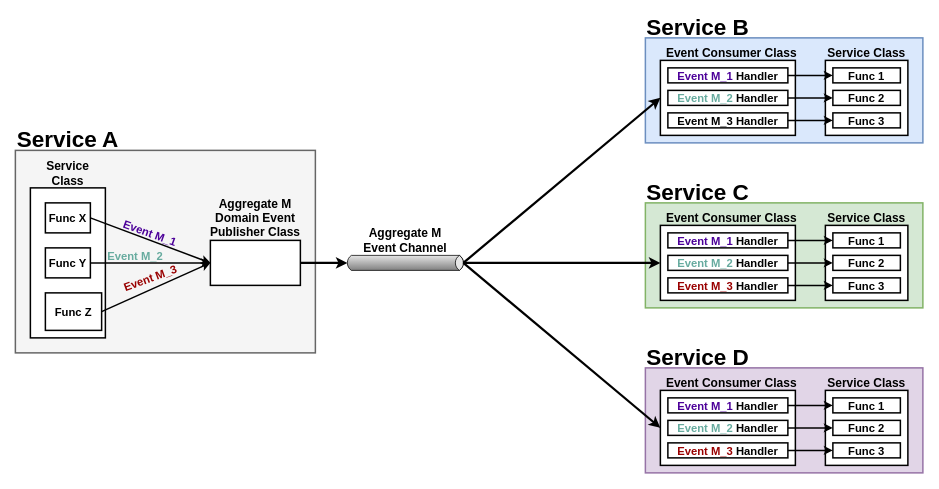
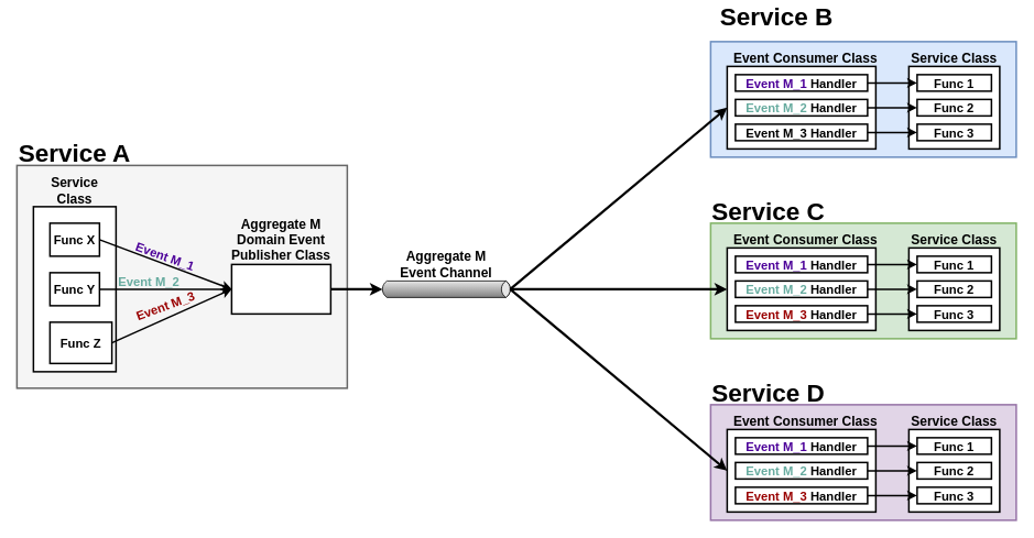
  <mxCell id="0" />
  <mxCell id="1" parent="0" />
  <mxCell id="2" value="" style="rounded=0;whiteSpace=wrap;html=1;strokeWidth=2;fillColor=#dae8fc;strokeColor=#6c8ebf;" parent="1" vertex="1"><mxGeometry x="860" y="50" width="370" height="140" as="geometry" /></mxCell>
  <mxCell id="3" value="" style="rounded=0;whiteSpace=wrap;html=1;strokeWidth=2;fillColor=#f5f5f5;strokeColor=#666666;fontColor=#333333;" parent="1" vertex="1"><mxGeometry x="20" y="200" width="400" height="270" as="geometry" /></mxCell>
  <mxCell id="4" value="" style="rounded=0;whiteSpace=wrap;html=1;strokeWidth=2;" parent="1" vertex="1"><mxGeometry x="40" y="250" width="100" height="200" as="geometry" /></mxCell>
  <mxCell id="5" value="&lt;font style=&quot;font-size: 15px&quot;&gt;&lt;b&gt;Func X&lt;/b&gt;&lt;/font&gt;" style="rounded=0;whiteSpace=wrap;html=1;strokeWidth=2;" parent="1" vertex="1"><mxGeometry x="60" y="270" width="60" height="40" as="geometry" /></mxCell>
  <mxCell id="6" value="&lt;font style=&quot;font-size: 15px&quot;&gt;&lt;b&gt;Func Y&lt;/b&gt;&lt;/font&gt;" style="rounded=0;whiteSpace=wrap;html=1;strokeWidth=2;" parent="1" vertex="1"><mxGeometry x="60" y="330" width="60" height="40" as="geometry" /></mxCell>
  <mxCell id="7" value="&lt;font style=&quot;font-size: 15px&quot;&gt;&lt;b&gt;Func Z&lt;/b&gt;&lt;/font&gt;" style="rounded=0;whiteSpace=wrap;html=1;strokeWidth=2;" parent="1" vertex="1"><mxGeometry x="60" y="390" width="75" height="50" as="geometry" /></mxCell>
  <mxCell id="8" value="" style="strokeWidth=1;outlineConnect=0;dashed=0;align=center;html=1;fontSize=8;shape=mxgraph.eip.messageChannel;verticalLabelPosition=bottom;labelBackgroundColor=#ffffff;verticalAlign=top;" parent="1" vertex="1"><mxGeometry x="460" y="340" width="160" height="20" as="geometry" /></mxCell>
  <mxCell id="9" value="&lt;font style=&quot;font-size: 16px&quot;&gt;&lt;b&gt;Aggregate M Event Channel&lt;/b&gt;&lt;/font&gt;" style="text;html=1;strokeColor=none;fillColor=none;align=center;verticalAlign=middle;whiteSpace=wrap;rounded=0;" parent="1" vertex="1"><mxGeometry x="470" y="300" width="140" height="40" as="geometry" /></mxCell>
  <mxCell id="10" value="&lt;font size=&quot;1&quot;&gt;&lt;b style=&quot;font-size: 30px&quot;&gt;Service A&lt;/b&gt;&lt;/font&gt;" style="text;html=1;strokeColor=none;fillColor=none;align=center;verticalAlign=middle;whiteSpace=wrap;rounded=0;" parent="1" vertex="1"><mxGeometry x="20" y="170" width="140" height="30" as="geometry" /></mxCell>
  <mxCell id="11" value="" style="rounded=0;whiteSpace=wrap;html=1;strokeWidth=2;" parent="1" vertex="1"><mxGeometry x="880" y="80" width="180" height="100" as="geometry" /></mxCell>
  <mxCell id="12" value="&lt;font style=&quot;font-size: 15px&quot;&gt;&lt;b&gt;&lt;font color=&quot;#4c0099&quot;&gt;Event M_1&lt;/font&gt; Handler&lt;/b&gt;&lt;/font&gt;" style="rounded=0;whiteSpace=wrap;html=1;strokeWidth=2;" parent="1" vertex="1"><mxGeometry x="890" y="90" width="160" height="20" as="geometry" /></mxCell>
  <mxCell id="13" value="&lt;font style=&quot;font-size: 15px&quot;&gt;&lt;b&gt;&lt;font color=&quot;#67ab9f&quot;&gt;Event M_2&lt;/font&gt; Handler&lt;/b&gt;&lt;/font&gt;" style="rounded=0;whiteSpace=wrap;html=1;strokeWidth=2;" parent="1" vertex="1"><mxGeometry x="890" y="120" width="160" height="20" as="geometry" /></mxCell>
  <mxCell id="14" value="&lt;font style=&quot;font-size: 15px&quot;&gt;&lt;b&gt;Event M_3 Handler&lt;/b&gt;&lt;/font&gt;" style="rounded=0;whiteSpace=wrap;html=1;strokeWidth=2;" parent="1" vertex="1"><mxGeometry x="890" y="150" width="160" height="20" as="geometry" /></mxCell>
  <mxCell id="15" value="&lt;font style=&quot;font-size: 16px&quot;&gt;&lt;b&gt;Event Consumer Class&lt;/b&gt;&lt;/font&gt;" style="text;html=1;strokeColor=none;fillColor=none;align=center;verticalAlign=middle;whiteSpace=wrap;rounded=0;" parent="1" vertex="1"><mxGeometry x="870" y="60" width="210" height="20" as="geometry" /></mxCell>
- <mxCell id="16" value="&lt;font size=&quot;1&quot;&gt;&lt;b style=&quot;font-size: 30px&quot;&gt;Service B&lt;/b&gt;&lt;/font&gt;" style="text;html=1;strokeColor=none;fillColor=none;align=center;verticalAlign=middle;whiteSpace=wrap;rounded=0;" parent="1" vertex="1"><mxGeometry x="860" y="20" width="140" height="30" as="geometry" /></mxCell>
+ <mxCell id="16" value="&lt;font size=&quot;1&quot;&gt;&lt;b style=&quot;font-size: 30px&quot;&gt;Service B&lt;/b&gt;&lt;/font&gt;" style="text;html=1;strokeColor=none;fillColor=none;align=center;verticalAlign=middle;whiteSpace=wrap;rounded=0;" parent="1" vertex="1"><mxGeometry x="870" y="5" width="140" height="30" as="geometry" /></mxCell>
  <mxCell id="17" value="" style="rounded=0;whiteSpace=wrap;html=1;strokeWidth=2;" parent="1" vertex="1"><mxGeometry x="1100" y="80" width="110" height="100" as="geometry" /></mxCell>
  <mxCell id="18" value="&lt;font style=&quot;font-size: 16px&quot;&gt;&lt;b&gt;Service Class&lt;/b&gt;&lt;/font&gt;" style="text;html=1;strokeColor=none;fillColor=none;align=center;verticalAlign=middle;whiteSpace=wrap;rounded=0;" parent="1" vertex="1"><mxGeometry x="1100" y="60" width="110" height="20" as="geometry" /></mxCell>
  <mxCell id="19" value="&lt;font style=&quot;font-size: 16px&quot;&gt;&lt;b&gt;Service&lt;br&gt;Class&lt;/b&gt;&lt;/font&gt;" style="text;html=1;strokeColor=none;fillColor=none;align=center;verticalAlign=middle;whiteSpace=wrap;rounded=0;" parent="1" vertex="1"><mxGeometry x="50" y="210" width="80" height="40" as="geometry" /></mxCell>
  <mxCell id="20" value="&lt;font style=&quot;font-size: 15px&quot;&gt;&lt;b&gt;Func 1&lt;/b&gt;&lt;/font&gt;" style="rounded=0;whiteSpace=wrap;html=1;strokeWidth=2;" parent="1" vertex="1"><mxGeometry x="1110" y="90" width="90" height="20" as="geometry" /></mxCell>
  <mxCell id="21" value="&lt;font style=&quot;font-size: 15px&quot;&gt;&lt;b&gt;Func 2&lt;/b&gt;&lt;/font&gt;" style="rounded=0;whiteSpace=wrap;html=1;strokeWidth=2;" parent="1" vertex="1"><mxGeometry x="1110" y="120" width="90" height="20" as="geometry" /></mxCell>
  <mxCell id="22" value="&lt;font style=&quot;font-size: 15px&quot;&gt;&lt;b&gt;Func 3&lt;/b&gt;&lt;/font&gt;" style="rounded=0;whiteSpace=wrap;html=1;strokeWidth=2;" parent="1" vertex="1"><mxGeometry x="1110" y="150" width="90" height="20" as="geometry" /></mxCell>
  <mxCell id="23" value="" style="rounded=0;whiteSpace=wrap;html=1;strokeWidth=2;fillColor=#d5e8d4;strokeColor=#82b366;" parent="1" vertex="1"><mxGeometry x="860" y="270" width="370" height="140" as="geometry" /></mxCell>
  <mxCell id="24" value="" style="rounded=0;whiteSpace=wrap;html=1;strokeWidth=2;" parent="1" vertex="1"><mxGeometry x="880" y="300" width="180" height="100" as="geometry" /></mxCell>
  <mxCell id="25" value="&lt;font style=&quot;font-size: 15px&quot;&gt;&lt;b&gt;&lt;font color=&quot;#4c0099&quot;&gt;Event M_1&lt;/font&gt; Handler&lt;/b&gt;&lt;/font&gt;" style="rounded=0;whiteSpace=wrap;html=1;strokeWidth=2;" parent="1" vertex="1"><mxGeometry x="890" y="310" width="160" height="20" as="geometry" /></mxCell>
  <mxCell id="26" value="&lt;font style=&quot;font-size: 15px&quot;&gt;&lt;b&gt;&lt;font color=&quot;#67ab9f&quot;&gt;Event M_2&lt;/font&gt; Handler&lt;/b&gt;&lt;/font&gt;" style="rounded=0;whiteSpace=wrap;html=1;strokeWidth=2;" parent="1" vertex="1"><mxGeometry x="890" y="340" width="160" height="20" as="geometry" /></mxCell>
  <mxCell id="27" value="&lt;font style=&quot;font-size: 15px&quot;&gt;&lt;b&gt;&lt;font color=&quot;#990000&quot;&gt;Event M_3&lt;/font&gt; Handler&lt;/b&gt;&lt;/font&gt;" style="rounded=0;whiteSpace=wrap;html=1;strokeWidth=2;" parent="1" vertex="1"><mxGeometry x="890" y="370" width="160" height="20" as="geometry" /></mxCell>
  <mxCell id="28" value="&lt;font style=&quot;font-size: 16px&quot;&gt;&lt;b&gt;Event Consumer Class&lt;/b&gt;&lt;/font&gt;" style="text;html=1;strokeColor=none;fillColor=none;align=center;verticalAlign=middle;whiteSpace=wrap;rounded=0;" parent="1" vertex="1"><mxGeometry x="870" y="280" width="210" height="20" as="geometry" /></mxCell>
  <mxCell id="29" value="&lt;font size=&quot;1&quot;&gt;&lt;b style=&quot;font-size: 30px&quot;&gt;Service C&lt;/b&gt;&lt;/font&gt;" style="text;html=1;strokeColor=none;fillColor=none;align=center;verticalAlign=middle;whiteSpace=wrap;rounded=0;" parent="1" vertex="1"><mxGeometry x="860" y="240" width="140" height="30" as="geometry" /></mxCell>
  <mxCell id="30" value="" style="rounded=0;whiteSpace=wrap;html=1;strokeWidth=2;" parent="1" vertex="1"><mxGeometry x="1100" y="300" width="110" height="100" as="geometry" /></mxCell>
  <mxCell id="31" value="&lt;font style=&quot;font-size: 16px&quot;&gt;&lt;b&gt;Service Class&lt;/b&gt;&lt;/font&gt;" style="text;html=1;strokeColor=none;fillColor=none;align=center;verticalAlign=middle;whiteSpace=wrap;rounded=0;" parent="1" vertex="1"><mxGeometry x="1100" y="280" width="110" height="20" as="geometry" /></mxCell>
  <mxCell id="32" value="&lt;font style=&quot;font-size: 15px&quot;&gt;&lt;b&gt;Func 1&lt;/b&gt;&lt;/font&gt;" style="rounded=0;whiteSpace=wrap;html=1;strokeWidth=2;" parent="1" vertex="1"><mxGeometry x="1110" y="310" width="90" height="20" as="geometry" /></mxCell>
  <mxCell id="33" value="&lt;font style=&quot;font-size: 15px&quot;&gt;&lt;b&gt;Func 2&lt;/b&gt;&lt;/font&gt;" style="rounded=0;whiteSpace=wrap;html=1;strokeWidth=2;" parent="1" vertex="1"><mxGeometry x="1110" y="340" width="90" height="20" as="geometry" /></mxCell>
  <mxCell id="34" value="&lt;font style=&quot;font-size: 15px&quot;&gt;&lt;b&gt;Func 3&lt;/b&gt;&lt;/font&gt;" style="rounded=0;whiteSpace=wrap;html=1;strokeWidth=2;" parent="1" vertex="1"><mxGeometry x="1110" y="370" width="90" height="20" as="geometry" /></mxCell>
  <mxCell id="35" value="" style="rounded=0;whiteSpace=wrap;html=1;strokeWidth=2;fillColor=#e1d5e7;strokeColor=#9673a6;" parent="1" vertex="1"><mxGeometry x="860" y="490" width="370" height="140" as="geometry" /></mxCell>
  <mxCell id="36" value="" style="rounded=0;whiteSpace=wrap;html=1;strokeWidth=2;" parent="1" vertex="1"><mxGeometry x="880" y="520" width="180" height="100" as="geometry" /></mxCell>
  <mxCell id="37" value="&lt;font style=&quot;font-size: 15px&quot;&gt;&lt;b&gt;&lt;font color=&quot;#4c0099&quot;&gt;Event M_1&lt;/font&gt; Handler&lt;/b&gt;&lt;/font&gt;" style="rounded=0;whiteSpace=wrap;html=1;strokeWidth=2;" parent="1" vertex="1"><mxGeometry x="890" y="530" width="160" height="20" as="geometry" /></mxCell>
  <mxCell id="38" value="&lt;font style=&quot;font-size: 15px&quot;&gt;&lt;b&gt;&lt;font color=&quot;#67ab9f&quot;&gt;Event M_2&lt;/font&gt; Handler&lt;/b&gt;&lt;/font&gt;" style="rounded=0;whiteSpace=wrap;html=1;strokeWidth=2;" parent="1" vertex="1"><mxGeometry x="890" y="560" width="160" height="20" as="geometry" /></mxCell>
  <mxCell id="39" value="&lt;font style=&quot;font-size: 15px&quot;&gt;&lt;b&gt;&lt;font color=&quot;#990000&quot;&gt;Event M_3&lt;/font&gt; Handler&lt;/b&gt;&lt;/font&gt;" style="rounded=0;whiteSpace=wrap;html=1;strokeWidth=2;" parent="1" vertex="1"><mxGeometry x="890" y="590" width="160" height="20" as="geometry" /></mxCell>
  <mxCell id="40" value="&lt;span style=&quot;font-size: 16px&quot;&gt;&lt;b&gt;Event Consumer Class&lt;/b&gt;&lt;/span&gt;" style="text;html=1;strokeColor=none;fillColor=none;align=center;verticalAlign=middle;whiteSpace=wrap;rounded=0;" parent="1" vertex="1"><mxGeometry x="870" y="500" width="210" height="20" as="geometry" /></mxCell>
  <mxCell id="41" value="&lt;font size=&quot;1&quot;&gt;&lt;b style=&quot;font-size: 30px&quot;&gt;Service D&lt;/b&gt;&lt;/font&gt;" style="text;html=1;strokeColor=none;fillColor=none;align=center;verticalAlign=middle;whiteSpace=wrap;rounded=0;" parent="1" vertex="1"><mxGeometry x="860" y="460" width="140" height="30" as="geometry" /></mxCell>
  <mxCell id="42" value="" style="rounded=0;whiteSpace=wrap;html=1;strokeWidth=2;" parent="1" vertex="1"><mxGeometry x="1100" y="520" width="110" height="100" as="geometry" /></mxCell>
  <mxCell id="43" value="&lt;font style=&quot;font-size: 16px&quot;&gt;&lt;b&gt;Service Class&lt;/b&gt;&lt;/font&gt;" style="text;html=1;strokeColor=none;fillColor=none;align=center;verticalAlign=middle;whiteSpace=wrap;rounded=0;" parent="1" vertex="1"><mxGeometry x="1100" y="500" width="110" height="20" as="geometry" /></mxCell>
  <mxCell id="44" value="&lt;font style=&quot;font-size: 15px&quot;&gt;&lt;b&gt;Func 1&lt;/b&gt;&lt;/font&gt;" style="rounded=0;whiteSpace=wrap;html=1;strokeWidth=2;" parent="1" vertex="1"><mxGeometry x="1110" y="530" width="90" height="20" as="geometry" /></mxCell>
  <mxCell id="45" value="&lt;font style=&quot;font-size: 15px&quot;&gt;&lt;b&gt;Func 2&lt;/b&gt;&lt;/font&gt;" style="rounded=0;whiteSpace=wrap;html=1;strokeWidth=2;" parent="1" vertex="1"><mxGeometry x="1110" y="560" width="90" height="20" as="geometry" /></mxCell>
  <mxCell id="46" value="&lt;font style=&quot;font-size: 15px&quot;&gt;&lt;b&gt;Func 3&lt;/b&gt;&lt;/font&gt;" style="rounded=0;whiteSpace=wrap;html=1;strokeWidth=2;" parent="1" vertex="1"><mxGeometry x="1110" y="590" width="90" height="20" as="geometry" /></mxCell>
  <mxCell id="47" value="" style="endArrow=classic;html=1;strokeWidth=2;entryX=0;entryY=0.5;entryDx=0;entryDy=0;exitX=1;exitY=0.5;exitDx=0;exitDy=0;" parent="1" source="12" target="20" edge="1"><mxGeometry width="50" height="50" relative="1" as="geometry"><mxPoint x="810" y="380" as="sourcePoint" /><mxPoint x="860" y="330" as="targetPoint" /></mxGeometry></mxCell>
  <mxCell id="48" value="" style="endArrow=classic;html=1;strokeWidth=2;entryX=0;entryY=0.5;entryDx=0;entryDy=0;exitX=1;exitY=0.5;exitDx=0;exitDy=0;" parent="1" source="13" target="21" edge="1"><mxGeometry width="50" height="50" relative="1" as="geometry"><mxPoint x="960" y="380" as="sourcePoint" /><mxPoint x="1010" y="330" as="targetPoint" /></mxGeometry></mxCell>
  <mxCell id="49" value="" style="endArrow=classic;html=1;strokeWidth=2;entryX=0;entryY=0.5;entryDx=0;entryDy=0;exitX=1;exitY=0.5;exitDx=0;exitDy=0;" parent="1" source="14" target="22" edge="1"><mxGeometry width="50" height="50" relative="1" as="geometry"><mxPoint x="960" y="380" as="sourcePoint" /><mxPoint x="1010" y="330" as="targetPoint" /></mxGeometry></mxCell>
  <mxCell id="50" value="" style="endArrow=classic;html=1;strokeWidth=2;entryX=0;entryY=0.5;entryDx=0;entryDy=0;exitX=1;exitY=0.5;exitDx=0;exitDy=0;" parent="1" source="25" target="32" edge="1"><mxGeometry width="50" height="50" relative="1" as="geometry"><mxPoint x="990" y="380" as="sourcePoint" /><mxPoint x="1040" y="330" as="targetPoint" /></mxGeometry></mxCell>
  <mxCell id="51" value="" style="endArrow=classic;html=1;strokeWidth=2;entryX=0;entryY=0.5;entryDx=0;entryDy=0;exitX=1;exitY=0.5;exitDx=0;exitDy=0;" parent="1" source="26" target="33" edge="1"><mxGeometry width="50" height="50" relative="1" as="geometry"><mxPoint x="990" y="380" as="sourcePoint" /><mxPoint x="1040" y="330" as="targetPoint" /></mxGeometry></mxCell>
  <mxCell id="52" value="" style="endArrow=classic;html=1;strokeWidth=2;entryX=0;entryY=0.5;entryDx=0;entryDy=0;exitX=1;exitY=0.5;exitDx=0;exitDy=0;" parent="1" source="27" target="34" edge="1"><mxGeometry width="50" height="50" relative="1" as="geometry"><mxPoint x="1080" y="460" as="sourcePoint" /><mxPoint x="1040" y="330" as="targetPoint" /></mxGeometry></mxCell>
  <mxCell id="53" value="" style="endArrow=classic;html=1;strokeWidth=2;entryX=0;entryY=0.5;entryDx=0;entryDy=0;exitX=1;exitY=0.5;exitDx=0;exitDy=0;" parent="1" source="37" target="44" edge="1"><mxGeometry width="50" height="50" relative="1" as="geometry"><mxPoint x="990" y="380" as="sourcePoint" /><mxPoint x="1040" y="330" as="targetPoint" /></mxGeometry></mxCell>
  <mxCell id="54" value="" style="endArrow=classic;html=1;strokeWidth=2;entryX=0;entryY=0.5;entryDx=0;entryDy=0;exitX=1;exitY=0.5;exitDx=0;exitDy=0;" parent="1" source="38" target="45" edge="1"><mxGeometry width="50" height="50" relative="1" as="geometry"><mxPoint x="990" y="380" as="sourcePoint" /><mxPoint x="1040" y="330" as="targetPoint" /></mxGeometry></mxCell>
  <mxCell id="55" value="" style="endArrow=classic;html=1;strokeWidth=2;exitX=1;exitY=0.5;exitDx=0;exitDy=0;entryX=0;entryY=0.5;entryDx=0;entryDy=0;" parent="1" source="39" target="46" edge="1"><mxGeometry width="50" height="50" relative="1" as="geometry"><mxPoint x="920" y="380" as="sourcePoint" /><mxPoint x="970" y="330" as="targetPoint" /></mxGeometry></mxCell>
  <mxCell id="56" value="" style="endArrow=classic;html=1;strokeWidth=3;exitX=1;exitY=0.5;exitDx=-2.7;exitDy=0;entryX=0;entryY=0.5;entryDx=0;entryDy=0;exitPerimeter=0;" parent="1" source="8" target="24" edge="1"><mxGeometry width="50" height="50" relative="1" as="geometry"><mxPoint x="757.3" y="350" as="sourcePoint" /><mxPoint x="802.7" y="410" as="targetPoint" /></mxGeometry></mxCell>
  <mxCell id="57" value="" style="endArrow=classic;html=1;strokeWidth=3;exitX=1;exitY=0.5;exitDx=-2.7;exitDy=0;entryX=0;entryY=0.5;entryDx=0;entryDy=0;exitPerimeter=0;" parent="1" source="8" target="36" edge="1"><mxGeometry width="50" height="50" relative="1" as="geometry"><mxPoint x="757.3" y="570" as="sourcePoint" /><mxPoint x="882.7" y="470" as="targetPoint" /></mxGeometry></mxCell>
  <mxCell id="58" value="" style="endArrow=classic;html=1;strokeWidth=3;exitX=1;exitY=0.5;exitDx=-2.7;exitDy=0;entryX=0;entryY=0.5;entryDx=0;entryDy=0;exitPerimeter=0;" parent="1" source="8" target="11" edge="1"><mxGeometry width="50" height="50" relative="1" as="geometry"><mxPoint x="780" y="230" as="sourcePoint" /><mxPoint x="902.7" y="230" as="targetPoint" /></mxGeometry></mxCell>
  <mxCell id="59" value="" style="rounded=0;whiteSpace=wrap;html=1;strokeWidth=2;" vertex="1" parent="1"><mxGeometry x="280" y="320" width="120" height="60" as="geometry" /></mxCell>
  <mxCell id="60" value="&lt;span style=&quot;font-size: 16px&quot;&gt;&lt;b&gt;Aggregate M Domain Event Publisher Class&lt;/b&gt;&lt;/span&gt;" style="text;html=1;strokeColor=none;fillColor=none;align=center;verticalAlign=middle;whiteSpace=wrap;rounded=0;" vertex="1" parent="1"><mxGeometry x="270" y="260" width="140" height="60" as="geometry" /></mxCell>
  <mxCell id="61" value="" style="endArrow=classic;html=1;strokeWidth=2;exitX=1;exitY=0.5;exitDx=0;exitDy=0;entryX=0;entryY=0.5;entryDx=0;entryDy=0;" edge="1" parent="1" source="5" target="59"><mxGeometry width="50" height="50" relative="1" as="geometry"><mxPoint x="480" y="260" as="sourcePoint" /><mxPoint x="530" y="210" as="targetPoint" /></mxGeometry></mxCell>
  <mxCell id="62" value="" style="endArrow=classic;html=1;strokeWidth=2;exitX=1;exitY=0.5;exitDx=0;exitDy=0;entryX=0;entryY=0.5;entryDx=0;entryDy=0;" edge="1" parent="1" source="6" target="59"><mxGeometry width="50" height="50" relative="1" as="geometry"><mxPoint x="170" y="300" as="sourcePoint" /><mxPoint x="290" y="360" as="targetPoint" /></mxGeometry></mxCell>
  <mxCell id="63" value="" style="endArrow=classic;html=1;strokeWidth=2;exitX=1;exitY=0.5;exitDx=0;exitDy=0;entryX=0;entryY=0.5;entryDx=0;entryDy=0;" edge="1" parent="1" source="7" target="59"><mxGeometry width="50" height="50" relative="1" as="geometry"><mxPoint x="170" y="360" as="sourcePoint" /><mxPoint x="290" y="360" as="targetPoint" /></mxGeometry></mxCell>
  <mxCell id="64" value="" style="endArrow=classic;html=1;strokeWidth=3;exitX=1;exitY=0.5;exitDx=0;exitDy=0;entryX=0;entryY=0.5;entryDx=2.7;entryDy=0;entryPerimeter=0;" edge="1" parent="1" source="59" target="8"><mxGeometry width="50" height="50" relative="1" as="geometry"><mxPoint x="767.3" y="360" as="sourcePoint" /><mxPoint x="480" y="420" as="targetPoint" /></mxGeometry></mxCell>
  <mxCell id="65" value="&lt;font style=&quot;font-size: 15px&quot; color=&quot;#4c0099&quot;&gt;&lt;b&gt;Event M_1&lt;/b&gt;&lt;/font&gt;" style="text;html=1;strokeColor=none;fillColor=none;align=center;verticalAlign=middle;whiteSpace=wrap;rounded=0;rotation=20;" vertex="1" parent="1"><mxGeometry x="160" y="300" width="80" height="20" as="geometry" /></mxCell>
  <mxCell id="66" value="&lt;font style=&quot;font-size: 15px&quot; color=&quot;#67ab9f&quot;&gt;&lt;b&gt;Event M_2&lt;/b&gt;&lt;/font&gt;" style="text;html=1;strokeColor=none;fillColor=none;align=center;verticalAlign=middle;whiteSpace=wrap;rounded=0;" vertex="1" parent="1"><mxGeometry x="140" y="330" width="80" height="20" as="geometry" /></mxCell>
  <mxCell id="67" value="&lt;font style=&quot;font-size: 15px&quot; color=&quot;#990000&quot;&gt;&lt;b&gt;Event M_3&lt;/b&gt;&lt;/font&gt;" style="text;html=1;strokeColor=none;fillColor=none;align=center;verticalAlign=middle;whiteSpace=wrap;rounded=0;rotation=340;" vertex="1" parent="1"><mxGeometry x="160" y="360" width="80" height="20" as="geometry" /></mxCell>
